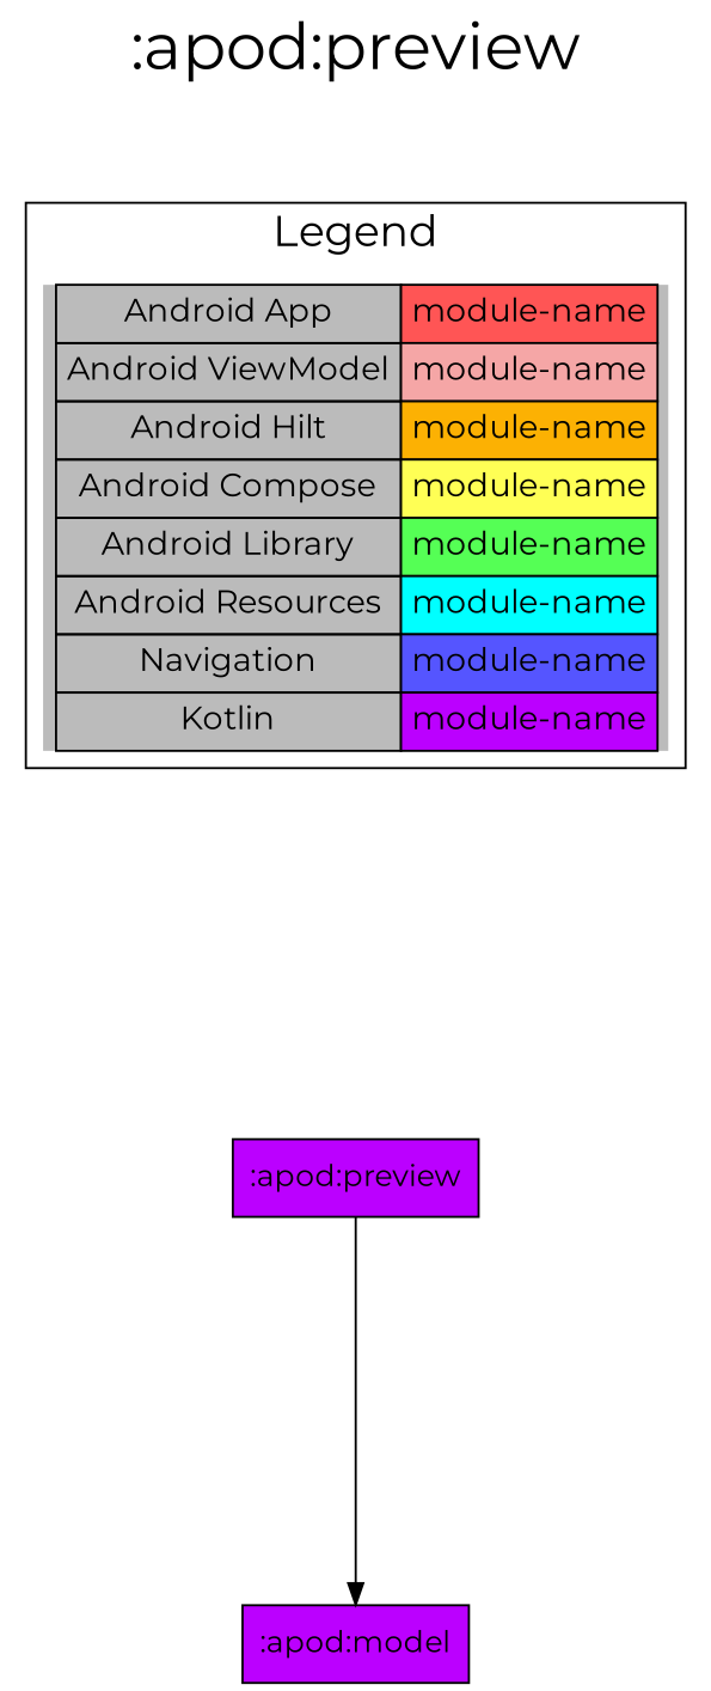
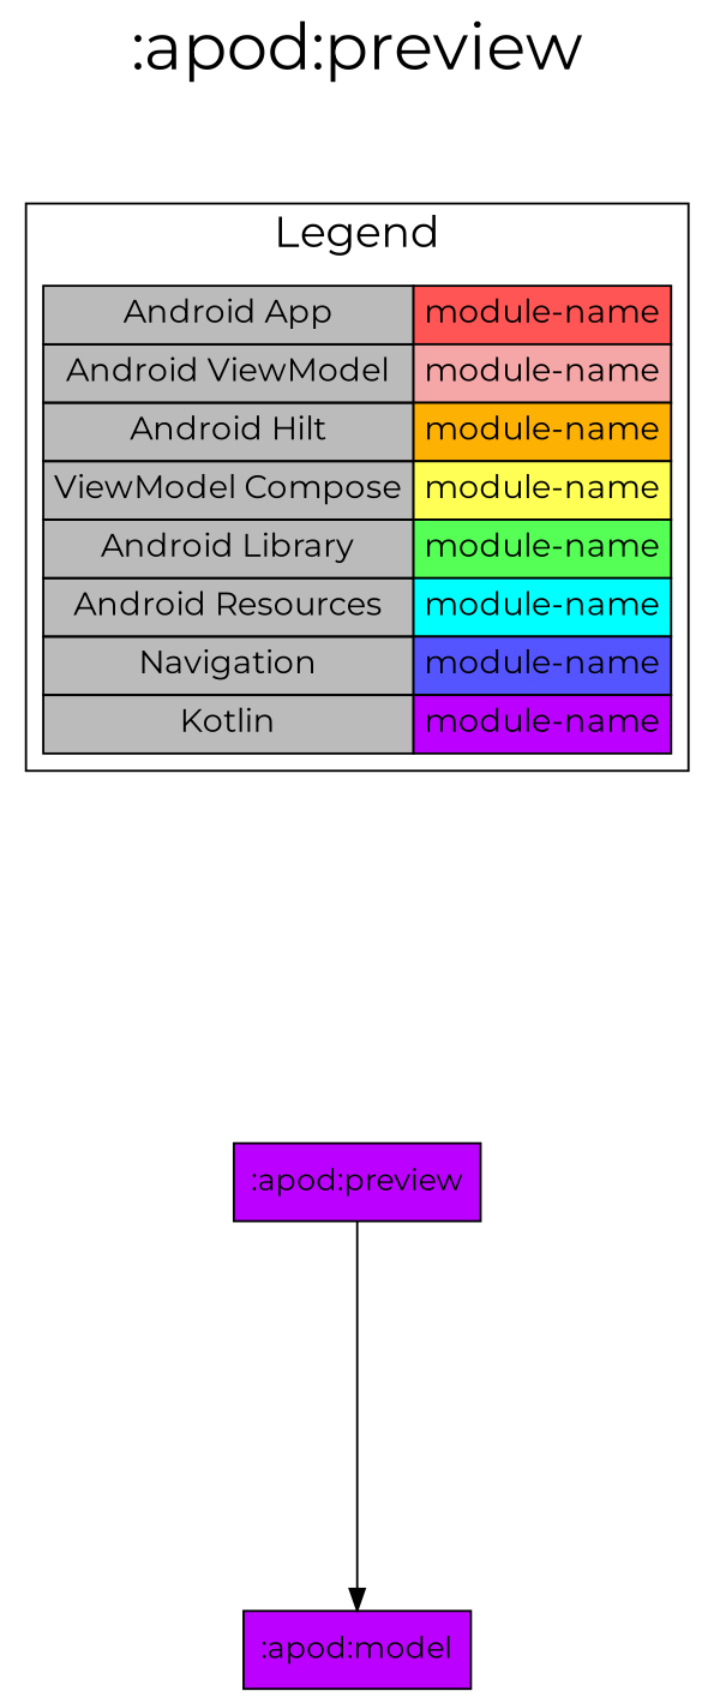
  digraph {
    fontsize=30
    label=":apod:preview"
    labelloc=t
    rankdir=TB
    ranksep=2.5
    fontname=Montserrat
    node [fillcolor="#BB00FF" shape=box style=filled fontname=Montserrat]
    edge [dir=forward fontname=Montserrat]
-   n1 [fillcolor="#bbbbbb" fontsize=15 label=< <TABLE BORDER="0" CELLBORDER="1" CELLSPACING="0" CELLPADDING="4"> <TR><TD>Android App</TD><TD BGCOLOR="#FF5555">module-name</TD></TR> <TR><TD>Android ViewModel</TD><TD BGCOLOR="#F5A6A6">module-name</TD></TR> <TR><TD>Android Hilt</TD><TD BGCOLOR="#FCB103">module-name</TD></TR> <TR><TD>Android Compose</TD><TD BGCOLOR="#FFFF55">module-name</TD></TR> <TR><TD>Android Library</TD><TD BGCOLOR="#55FF55">module-name</TD></TR> <TR><TD>Android Resources</TD><TD BGCOLOR="#00FFFF">module-name</TD></TR> <TR><TD>Navigation</TD><TD BGCOLOR="#5555FF">module-name</TD></TR> <TR><TD>Kotlin</TD><TD BGCOLOR="#BB00FF">module-name</TD></TR> </TABLE> > margin=0 shape=none]
+   n1 [fillcolor="#bbbbbb" fontsize=15 label=< <TABLE BORDER="0" CELLBORDER="1" CELLSPACING="0" CELLPADDING="4"> <TR><TD>Android App</TD><TD BGCOLOR="#FF5555">module-name</TD></TR> <TR><TD>Android ViewModel</TD><TD BGCOLOR="#F5A6A6">module-name</TD></TR> <TR><TD>Android Hilt</TD><TD BGCOLOR="#FCB103">module-name</TD></TR> <TR><TD>ViewModel Compose</TD><TD BGCOLOR="#FFFF55">module-name</TD></TR> <TR><TD>Android Library</TD><TD BGCOLOR="#55FF55">module-name</TD></TR> <TR><TD>Android Resources</TD><TD BGCOLOR="#00FFFF">module-name</TD></TR> <TR><TD>Navigation</TD><TD BGCOLOR="#5555FF">module-name</TD></TR> <TR><TD>Kotlin</TD><TD BGCOLOR="#BB00FF">module-name</TD></TR> </TABLE> > margin=0 shape=none]
    ":apod:preview"
    ":apod:model"
    subgraph sub_1 {
      rank=same
    }
    subgraph cluster_2 {
      fontsize=20
      label=Legend
      n1
    }
    n1 -> ":apod:preview" [style=invis]
    ":apod:preview" -> ":apod:model"
  }
